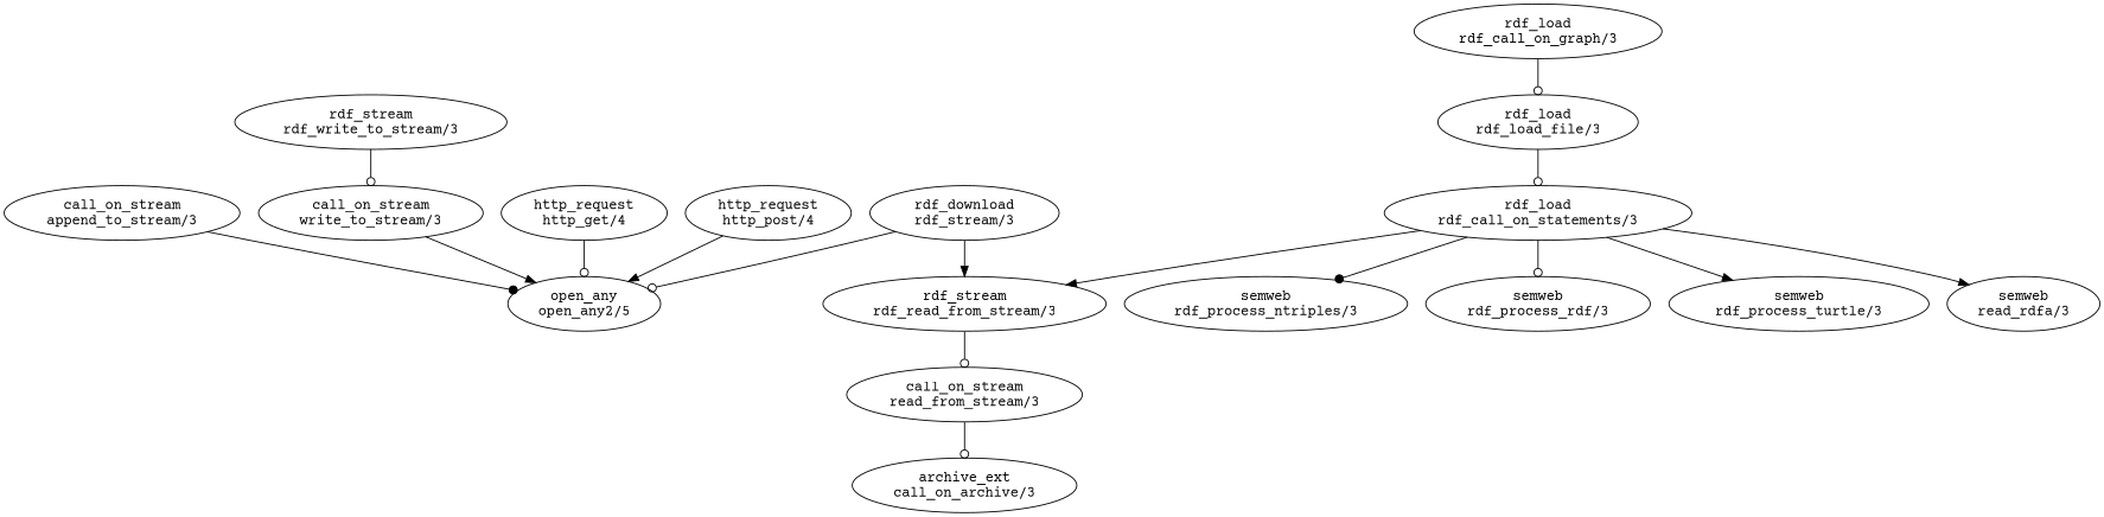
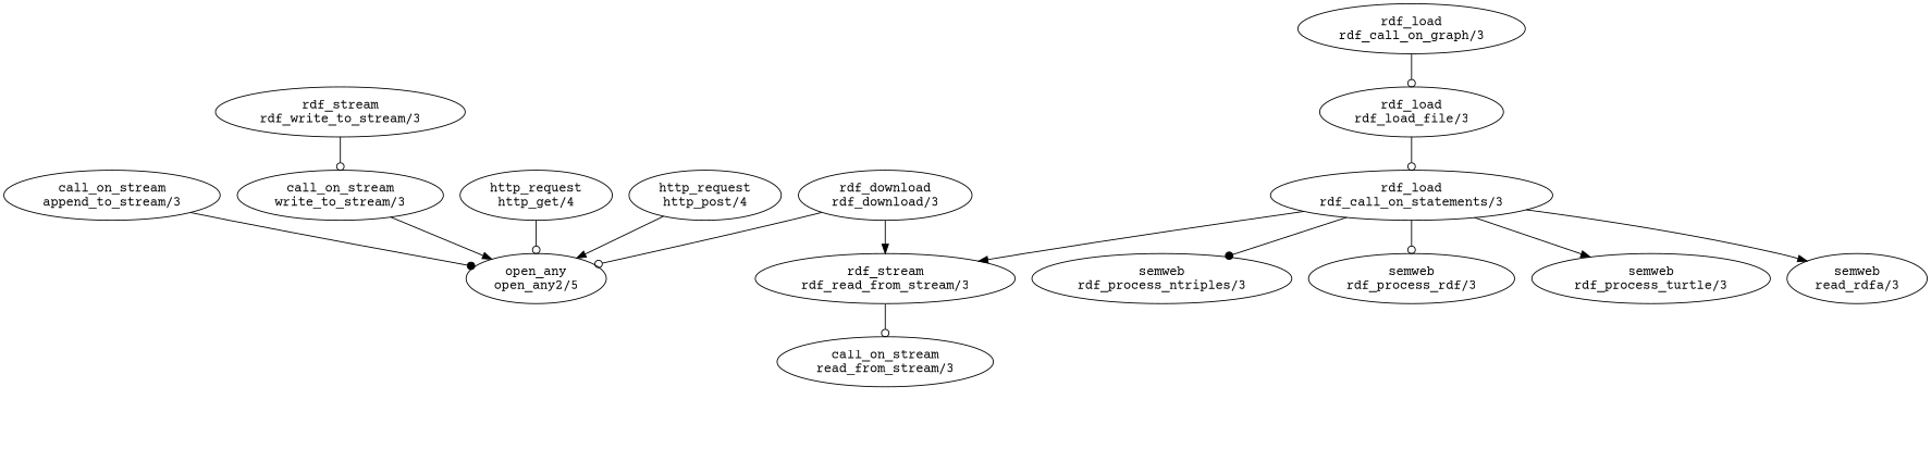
  digraph {
    fontname="Courier Prime"
    node [fontname="Courier Prime"]
    edge [arrowhead=odot fontname="Courier Prime"]
    n1 [label=<semweb<BR/>rdf_process_ntriples/3>]
    n2 [label=<semweb<BR/>rdf_process_rdf/3>]
    n3 [label=<semweb<BR/>rdf_process_turtle/3>]
    n4 [label=<semweb<BR/>read_rdfa/3>]
    n5 [label=<open_any<BR/>open_any2/5>]
-   n6 [label=<archive_ext<BR/>call_on_archive/3>]
    n7 [label=<call_on_stream<BR/>append_to_stream/3>]
    n8 [label=<call_on_stream<BR/>read_from_stream/3>]
    n9 [label=<call_on_stream<BR/>write_to_stream/3>]
    n10 [label=<rdf_stream<BR/>rdf_read_from_stream/3>]
    n11 [label=<rdf_stream<BR/>rdf_write_to_stream/3>]
-   n12 [label=<rdf_download<BR/>rdf_stream/3>]
+   n12 [label=<rdf_download<BR/>rdf_download/3>]
    n13 [label=<rdf_load<BR/>rdf_call_on_graph/3>]
    n14 [label=<rdf_load<BR/>rdf_load_file/3>]
    n15 [label=<rdf_load<BR/>rdf_call_on_statements/3>]
    n16 [label=<http_request<BR/>http_get/4>]
    n17 [label=<http_request<BR/>http_post/4>]
    n7 -> n5 [arrowhead=dot]
-   n8 -> n6
    n9 -> n5 [arrowhead=normal]
    n10 -> n8
    n11 -> n9
    n12 -> n5
    n12 -> n10 [arrowhead=normal]
    n13 -> n14
    n14 -> n15
    n15 -> n1 [arrowhead=dot]
    n15 -> n2
    n15 -> n3 [arrowhead=normal]
    n15 -> n4 [arrowhead=normal]
    n15 -> n10 [arrowhead=normal]
    n16 -> n5
    n17 -> n5 [arrowhead=normal]
  }
